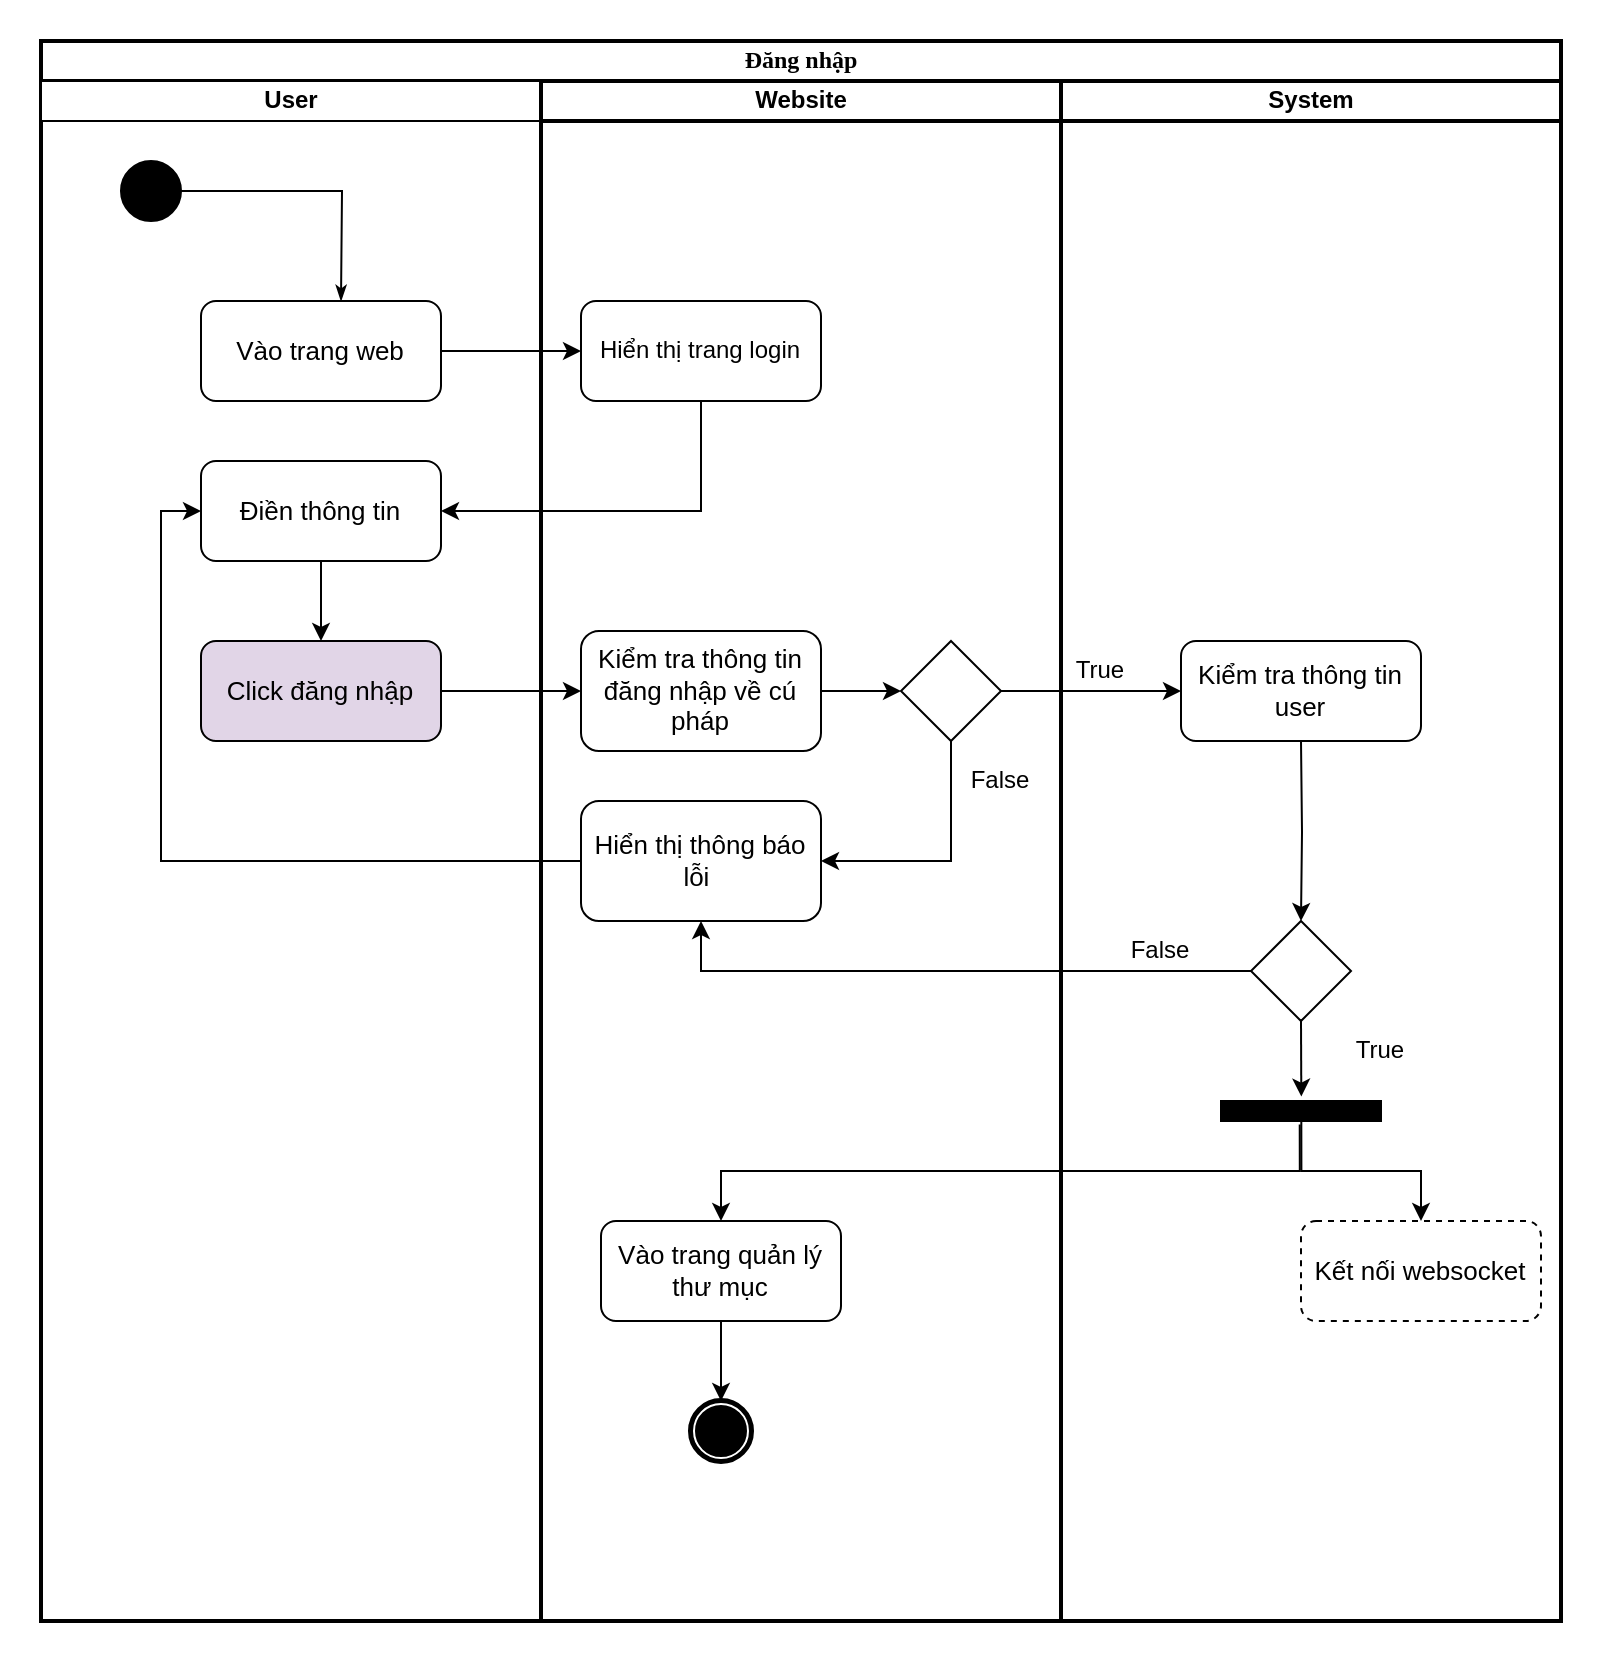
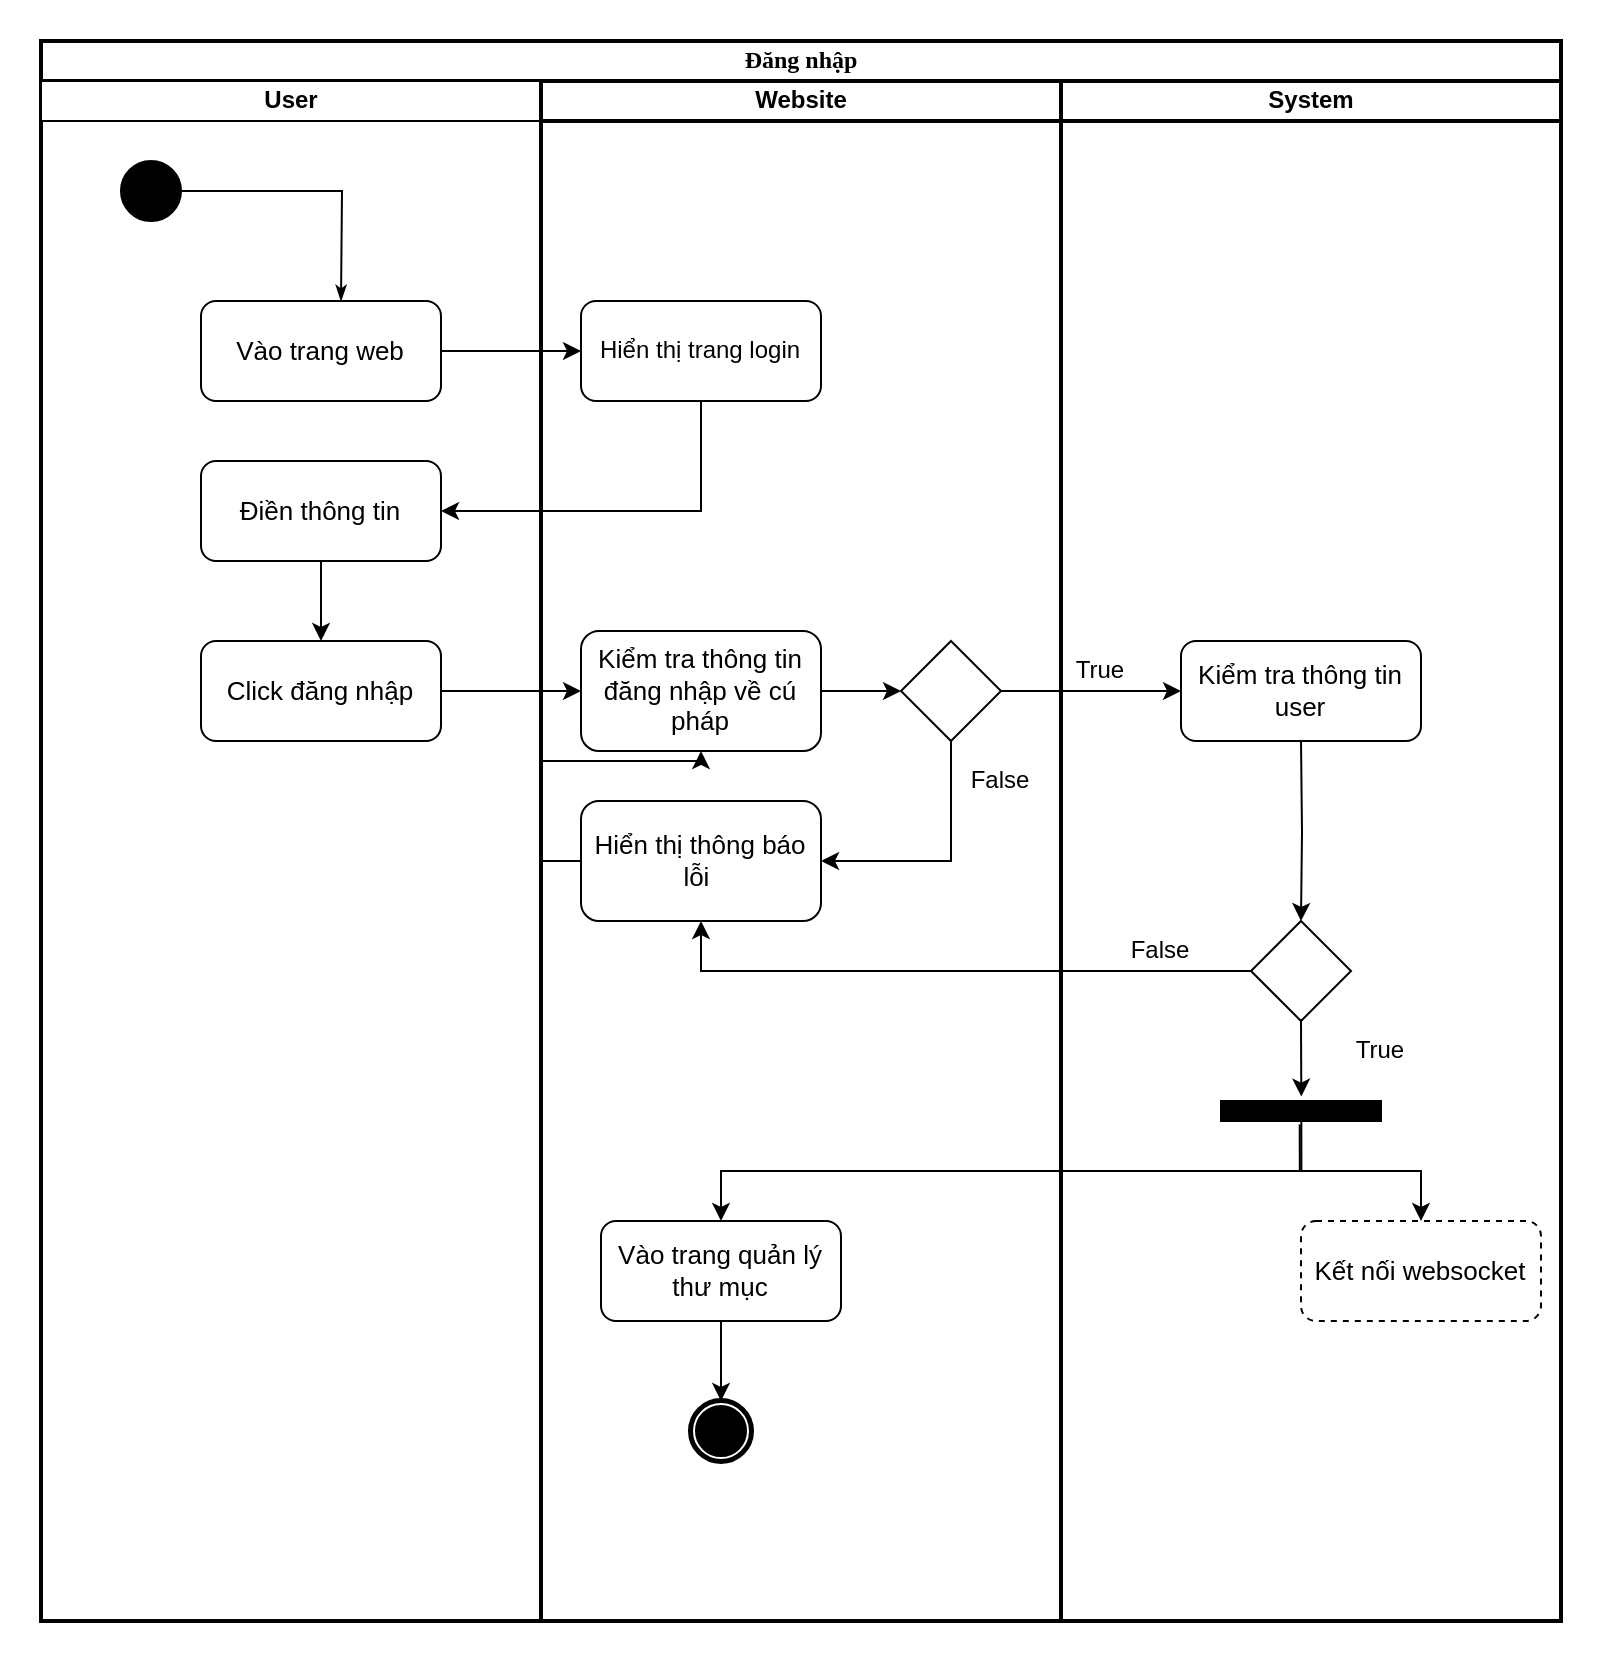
  <mxCell id="0" />
  <mxCell id="1" parent="0" />
  <mxCell id="2" value="Đăng nhập" style="swimlane;html=1;childLayout=stackLayout;startSize=20;rounded=0;shadow=0;comic=0;labelBackgroundColor=none;strokeWidth=2;fontFamily=Verdana;fontSize=12;align=center;" parent="1" vertex="1"><mxGeometry x="20" y="20" width="760" height="790" as="geometry" /></mxCell>
  <mxCell id="3" value="User" style="swimlane;html=1;startSize=20;" parent="2" vertex="1"><mxGeometry y="20" width="250" height="770" as="geometry" /></mxCell>
  <mxCell id="4" value="" style="ellipse;whiteSpace=wrap;html=1;rounded=0;shadow=0;comic=0;labelBackgroundColor=none;strokeWidth=1;fillColor=#000000;fontFamily=Verdana;fontSize=12;align=center;" parent="3" vertex="1"><mxGeometry x="40" y="40" width="30" height="30" as="geometry" /></mxCell>
  <mxCell id="5" value="&lt;font style=&quot;font-size: 13px;&quot;&gt;Vào trang web&lt;/font&gt;" style="rounded=1;whiteSpace=wrap;html=1;" vertex="1" parent="3"><mxGeometry x="80" y="110" width="120" height="50" as="geometry" /></mxCell>
  <mxCell id="6" value="&lt;span style=&quot;font-size: 13px;&quot;&gt;Điền thông tin&lt;/span&gt;" style="rounded=1;whiteSpace=wrap;html=1;" vertex="1" parent="3"><mxGeometry x="80" y="190" width="120" height="50" as="geometry" /></mxCell>
- <mxCell id="7" value="&lt;span style=&quot;font-size: 13px;&quot;&gt;Click đăng nhập&lt;/span&gt;" style="rounded=1;whiteSpace=wrap;html=1;fillColor=#e1d5e7;" vertex="1" parent="3"><mxGeometry x="80" y="280" width="120" height="50" as="geometry" /></mxCell>
+ <mxCell id="7" value="&lt;span style=&quot;font-size: 13px;&quot;&gt;Click đăng nhập&lt;/span&gt;" style="rounded=1;whiteSpace=wrap;html=1;" vertex="1" parent="3"><mxGeometry x="80" y="280" width="120" height="50" as="geometry" /></mxCell>
  <mxCell id="8" value="" style="edgeStyle=orthogonalEdgeStyle;rounded=0;orthogonalLoop=1;jettySize=auto;html=1;fontSize=12;exitX=0.5;exitY=1;exitDx=0;exitDy=0;entryX=0.5;entryY=0;entryDx=0;entryDy=0;" edge="1" parent="3" source="6" target="7"><mxGeometry relative="1" as="geometry"><mxPoint x="360" y="180" as="sourcePoint" /><mxPoint x="210" y="260" as="targetPoint" /></mxGeometry></mxCell>
  <mxCell id="9" value="" style="edgeStyle=orthogonalEdgeStyle;rounded=0;orthogonalLoop=1;jettySize=auto;html=1;fontSize=12;" edge="1" parent="2" source="5" target="16"><mxGeometry relative="1" as="geometry" /></mxCell>
  <mxCell id="10" value="" style="edgeStyle=orthogonalEdgeStyle;rounded=0;orthogonalLoop=1;jettySize=auto;html=1;fontSize=12;exitX=0.5;exitY=1;exitDx=0;exitDy=0;entryX=1;entryY=0.5;entryDx=0;entryDy=0;" edge="1" parent="2" source="16" target="6"><mxGeometry relative="1" as="geometry"><mxPoint x="210" y="170" as="sourcePoint" /><mxPoint x="300" y="170" as="targetPoint" /></mxGeometry></mxCell>
  <mxCell id="11" value="" style="edgeStyle=orthogonalEdgeStyle;rounded=0;orthogonalLoop=1;jettySize=auto;html=1;fontSize=12;" edge="1" parent="2" source="7" target="18"><mxGeometry relative="1" as="geometry" /></mxCell>
  <mxCell id="12" value="" style="edgeStyle=orthogonalEdgeStyle;rounded=0;orthogonalLoop=1;jettySize=auto;html=1;fontSize=12;" edge="1" parent="2" source="19" target="28"><mxGeometry relative="1" as="geometry" /></mxCell>
- <mxCell id="13" value="" style="edgeStyle=orthogonalEdgeStyle;rounded=0;orthogonalLoop=1;jettySize=auto;html=1;fontSize=12;exitX=0;exitY=0.5;exitDx=0;exitDy=0;entryX=0;entryY=0.5;entryDx=0;entryDy=0;" edge="1" parent="2" source="20" target="6"><mxGeometry relative="1" as="geometry"><mxPoint x="210" y="335" as="sourcePoint" /><mxPoint x="280" y="335" as="targetPoint" /></mxGeometry></mxCell>
+ <mxCell id="13" value="" style="edgeStyle=orthogonalEdgeStyle;rounded=0;orthogonalLoop=1;jettySize=auto;html=1;fontSize=12;exitX=0;exitY=0.5;exitDx=0;exitDy=0;" edge="1" parent="2" source="20" target="18"><mxGeometry relative="1" as="geometry"><mxPoint x="210" y="335" as="sourcePoint" /><mxPoint x="280" y="335" as="targetPoint" /></mxGeometry></mxCell>
  <mxCell id="14" value="" style="edgeStyle=orthogonalEdgeStyle;rounded=0;orthogonalLoop=1;jettySize=auto;html=1;fontSize=12;entryX=0.5;entryY=1;entryDx=0;entryDy=0;exitX=0;exitY=0.5;exitDx=0;exitDy=0;" edge="1" parent="2" source="30" target="20"><mxGeometry relative="1" as="geometry"><mxPoint x="465" y="360" as="sourcePoint" /><mxPoint x="400" y="420" as="targetPoint" /></mxGeometry></mxCell>
  <mxCell id="15" value="Website" style="swimlane;html=1;startSize=20;strokeWidth=2;" parent="2" vertex="1"><mxGeometry x="250" y="20" width="260" height="770" as="geometry" /></mxCell>
  <mxCell id="16" value="Hiển thị trang login" style="rounded=1;whiteSpace=wrap;html=1;" vertex="1" parent="15"><mxGeometry x="20" y="110" width="120" height="50" as="geometry" /></mxCell>
  <mxCell id="17" value="" style="edgeStyle=orthogonalEdgeStyle;rounded=0;orthogonalLoop=1;jettySize=auto;html=1;fontSize=12;" edge="1" parent="15" source="18" target="19"><mxGeometry relative="1" as="geometry" /></mxCell>
  <mxCell id="18" value="&lt;span style=&quot;font-size: 13px;&quot;&gt;Kiểm tra thông tin đăng nhập về cú pháp&lt;/span&gt;" style="rounded=1;whiteSpace=wrap;html=1;" vertex="1" parent="15"><mxGeometry x="20" y="275" width="120" height="60" as="geometry" /></mxCell>
  <mxCell id="19" value="" style="rhombus;whiteSpace=wrap;html=1;fontSize=12;" vertex="1" parent="15"><mxGeometry x="180" y="280" width="50" height="50" as="geometry" /></mxCell>
  <mxCell id="20" value="&lt;span style=&quot;font-size: 13px;&quot;&gt;Hiển thị thông báo lỗi&amp;nbsp;&lt;/span&gt;" style="rounded=1;whiteSpace=wrap;html=1;" vertex="1" parent="15"><mxGeometry x="20" y="360" width="120" height="60" as="geometry" /></mxCell>
  <mxCell id="21" value="" style="edgeStyle=orthogonalEdgeStyle;rounded=0;orthogonalLoop=1;jettySize=auto;html=1;fontSize=12;entryX=1;entryY=0.5;entryDx=0;entryDy=0;exitX=0.5;exitY=1;exitDx=0;exitDy=0;" edge="1" parent="15" source="19" target="20"><mxGeometry relative="1" as="geometry"><mxPoint x="150" y="315" as="sourcePoint" /><mxPoint x="190" y="315" as="targetPoint" /></mxGeometry></mxCell>
  <mxCell id="22" value="False" style="text;html=1;strokeColor=none;fillColor=none;align=center;verticalAlign=middle;whiteSpace=wrap;rounded=0;fontSize=12;" vertex="1" parent="15"><mxGeometry x="200" y="335" width="60" height="30" as="geometry" /></mxCell>
  <mxCell id="23" value="" style="shape=mxgraph.bpmn.shape;html=1;verticalLabelPosition=bottom;labelBackgroundColor=#ffffff;verticalAlign=top;perimeter=ellipsePerimeter;outline=end;symbol=terminate;rounded=0;shadow=0;comic=0;strokeWidth=1;fontFamily=Verdana;fontSize=12;align=center;" parent="15" vertex="1"><mxGeometry x="75" y="660" width="30" height="30" as="geometry" /></mxCell>
  <mxCell id="24" value="&lt;span style=&quot;font-size: 13px;&quot;&gt;Vào trang quản lý thư mục&lt;/span&gt;" style="rounded=1;whiteSpace=wrap;html=1;" vertex="1" parent="15"><mxGeometry x="30" y="570" width="120" height="50" as="geometry" /></mxCell>
  <mxCell id="25" value="" style="edgeStyle=orthogonalEdgeStyle;rounded=0;orthogonalLoop=1;jettySize=auto;html=1;fontSize=12;exitX=0.5;exitY=1;exitDx=0;exitDy=0;entryX=0.5;entryY=0;entryDx=0;entryDy=0;" edge="1" parent="15" source="24" target="23"><mxGeometry relative="1" as="geometry"><mxPoint x="390" y="480" as="sourcePoint" /><mxPoint x="150" y="515" as="targetPoint" /></mxGeometry></mxCell>
  <mxCell id="26" value="System" style="swimlane;html=1;startSize=20;strokeWidth=2;" parent="2" vertex="1"><mxGeometry x="510" y="20" width="250" height="770" as="geometry" /></mxCell>
  <mxCell id="27" style="edgeStyle=orthogonalEdgeStyle;rounded=0;html=1;labelBackgroundColor=none;startArrow=none;startFill=0;startSize=5;endArrow=classicThin;endFill=1;endSize=5;jettySize=auto;orthogonalLoop=1;strokeWidth=1;fontFamily=Verdana;fontSize=12" parent="26" source="4" edge="1"><mxGeometry relative="1" as="geometry"><mxPoint x="-360" y="110" as="targetPoint" /></mxGeometry></mxCell>
  <mxCell id="28" value="&lt;span style=&quot;font-size: 13px;&quot;&gt;Kiểm tra thông tin user&lt;/span&gt;" style="rounded=1;whiteSpace=wrap;html=1;" vertex="1" parent="26"><mxGeometry x="60" y="280" width="120" height="50" as="geometry" /></mxCell>
  <mxCell id="29" value="True" style="text;html=1;strokeColor=none;fillColor=none;align=center;verticalAlign=middle;whiteSpace=wrap;rounded=0;fontSize=12;" vertex="1" parent="26"><mxGeometry x="-10" y="280" width="60" height="30" as="geometry" /></mxCell>
  <mxCell id="30" value="" style="rhombus;whiteSpace=wrap;html=1;fontSize=12;" vertex="1" parent="26"><mxGeometry x="95" y="420" width="50" height="50" as="geometry" /></mxCell>
  <mxCell id="31" value="" style="edgeStyle=orthogonalEdgeStyle;rounded=0;orthogonalLoop=1;jettySize=auto;html=1;fontSize=12;entryX=0.5;entryY=0;entryDx=0;entryDy=0;" edge="1" parent="26" target="30"><mxGeometry relative="1" as="geometry"><mxPoint x="120" y="330" as="sourcePoint" /><mxPoint x="70" y="315" as="targetPoint" /></mxGeometry></mxCell>
  <mxCell id="32" value="False" style="text;html=1;strokeColor=none;fillColor=none;align=center;verticalAlign=middle;whiteSpace=wrap;rounded=0;fontSize=12;" vertex="1" parent="26"><mxGeometry x="20" y="420" width="60" height="30" as="geometry" /></mxCell>
  <mxCell id="33" value="True" style="text;html=1;strokeColor=none;fillColor=none;align=center;verticalAlign=middle;whiteSpace=wrap;rounded=0;fontSize=12;" vertex="1" parent="26"><mxGeometry x="130" y="470" width="60" height="30" as="geometry" /></mxCell>
  <mxCell id="34" value="&lt;span style=&quot;font-size: 13px;&quot;&gt;Kết nối websocket&lt;/span&gt;" style="rounded=1;whiteSpace=wrap;html=1;dashed=1;" vertex="1" parent="26"><mxGeometry x="120" y="570" width="120" height="50" as="geometry" /></mxCell>
  <mxCell id="35" value="" style="edgeStyle=orthogonalEdgeStyle;rounded=0;orthogonalLoop=1;jettySize=auto;html=1;fontSize=12;entryX=-0.22;entryY=0.498;entryDx=0;entryDy=0;exitX=0.5;exitY=1;exitDx=0;exitDy=0;entryPerimeter=0;" edge="1" parent="26" source="30" target="36"><mxGeometry relative="1" as="geometry"><mxPoint x="130" y="340" as="sourcePoint" /><mxPoint x="130" y="430" as="targetPoint" /></mxGeometry></mxCell>
  <mxCell id="36" value="" style="html=1;points=[];perimeter=orthogonalPerimeter;fontSize=12;direction=south;labelBackgroundColor=#000000;labelBorderColor=default;fillColor=#000000;" vertex="1" parent="26"><mxGeometry x="80" y="510" width="80" height="10" as="geometry" /></mxCell>
  <mxCell id="37" value="" style="edgeStyle=orthogonalEdgeStyle;rounded=0;orthogonalLoop=1;jettySize=auto;html=1;fontSize=12;exitX=1.02;exitY=0.498;exitDx=0;exitDy=0;exitPerimeter=0;entryX=0.5;entryY=0;entryDx=0;entryDy=0;" edge="1" parent="26" source="36" target="34"><mxGeometry relative="1" as="geometry"><mxPoint x="130" y="480" as="sourcePoint" /><mxPoint x="190" y="560" as="targetPoint" /></mxGeometry></mxCell>
  <mxCell id="38" value="" style="edgeStyle=orthogonalEdgeStyle;rounded=0;orthogonalLoop=1;jettySize=auto;html=1;fontSize=12;exitX=1.18;exitY=0.508;exitDx=0;exitDy=0;exitPerimeter=0;entryX=0.5;entryY=0;entryDx=0;entryDy=0;" edge="1" parent="2" source="36" target="24"><mxGeometry relative="1" as="geometry"><mxPoint x="640.16" y="550.2" as="sourcePoint" /><mxPoint x="640" y="600" as="targetPoint" /><Array as="points"><mxPoint x="629" y="565" /><mxPoint x="340" y="565" /></Array></mxGeometry></mxCell>
